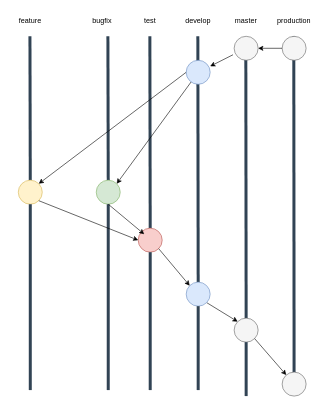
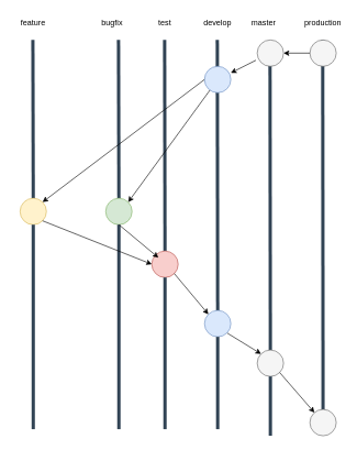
  <mxCell id="0" />
  <mxCell id="1" parent="0" />
  <mxCell id="2" value="" style="endArrow=none;html=1;rounded=0;fillColor=#647687;strokeColor=#314354;strokeWidth=5;" parent="1" edge="1"><mxGeometry width="50" height="50" relative="1" as="geometry"><mxPoint x="490" y="650" as="sourcePoint" /><mxPoint x="489.44" y="60" as="targetPoint" /></mxGeometry></mxCell>
  <mxCell id="3" value="" style="endArrow=none;html=1;rounded=0;fillColor=#647687;strokeColor=#314354;strokeWidth=5;startArrow=none;" parent="1" source="34" edge="1"><mxGeometry width="50" height="50" relative="1" as="geometry"><mxPoint x="410" y="660" as="sourcePoint" /><mxPoint x="409.44" y="70" as="targetPoint" /></mxGeometry></mxCell>
  <mxCell id="4" value="" style="endArrow=none;html=1;rounded=0;fillColor=#647687;strokeColor=#314354;strokeWidth=5;startArrow=none;" parent="1" source="31" edge="1"><mxGeometry width="50" height="50" relative="1" as="geometry"><mxPoint x="330" y="650" as="sourcePoint" /><mxPoint x="329.44" y="60" as="targetPoint" /></mxGeometry></mxCell>
  <mxCell id="5" value="" style="endArrow=none;html=1;rounded=0;fillColor=#647687;strokeColor=#314354;strokeWidth=5;startArrow=none;" parent="1" source="23" edge="1"><mxGeometry width="50" height="50" relative="1" as="geometry"><mxPoint x="250" y="650" as="sourcePoint" /><mxPoint x="249.44" y="60" as="targetPoint" /></mxGeometry></mxCell>
  <mxCell id="6" value="" style="endArrow=none;html=1;rounded=0;fillColor=#647687;strokeColor=#314354;strokeWidth=5;startArrow=none;" parent="1" source="27" edge="1"><mxGeometry width="50" height="50" relative="1" as="geometry"><mxPoint x="180" y="650" as="sourcePoint" /><mxPoint x="179.44" y="60" as="targetPoint" /></mxGeometry></mxCell>
  <mxCell id="7" value="" style="endArrow=none;html=1;rounded=0;fillColor=#647687;strokeColor=#314354;strokeWidth=5;startArrow=none;" parent="1" source="25" edge="1"><mxGeometry width="50" height="50" relative="1" as="geometry"><mxPoint x="50" y="650" as="sourcePoint" /><mxPoint x="49.44" y="60" as="targetPoint" /></mxGeometry></mxCell>
  <mxCell id="8" value="" style="ellipse;whiteSpace=wrap;html=1;aspect=fixed;fillColor=#dae8fc;strokeColor=#6c8ebf;" parent="1" vertex="1"><mxGeometry x="310" y="100" width="40" height="40" as="geometry" /></mxCell>
  <mxCell id="9" value="develop" style="text;html=1;strokeColor=none;fillColor=none;align=center;verticalAlign=middle;whiteSpace=wrap;rounded=0;" parent="1" vertex="1"><mxGeometry x="300" y="20" width="60" height="30" as="geometry" /></mxCell>
  <mxCell id="10" value="test" style="text;html=1;strokeColor=none;fillColor=none;align=center;verticalAlign=middle;whiteSpace=wrap;rounded=0;" parent="1" vertex="1"><mxGeometry x="220" y="20" width="60" height="30" as="geometry" /></mxCell>
  <mxCell id="11" value="bugfix" style="text;html=1;strokeColor=none;fillColor=none;align=center;verticalAlign=middle;whiteSpace=wrap;rounded=0;" parent="1" vertex="1"><mxGeometry x="140" y="20" width="60" height="30" as="geometry" /></mxCell>
  <mxCell id="12" value="feature" style="text;html=1;strokeColor=none;fillColor=none;align=center;verticalAlign=middle;whiteSpace=wrap;rounded=0;" parent="1" vertex="1"><mxGeometry x="20" y="20" width="60" height="30" as="geometry" /></mxCell>
- <mxCell id="13" value="master" style="text;html=1;strokeColor=none;fillColor=none;align=center;verticalAlign=middle;whiteSpace=wrap;rounded=0;" parent="1" vertex="1"><mxGeometry x="380" y="20" width="60" height="30" as="geometry" /></mxCell>
+ <mxCell id="13" value="master" style="text;html=1;strokeColor=none;fillColor=none;align=center;verticalAlign=middle;whiteSpace=wrap;rounded=0;" parent="1" vertex="1"><mxGeometry x="370" y="20" width="60" height="30" as="geometry" /></mxCell>
  <mxCell id="14" value="" style="ellipse;whiteSpace=wrap;html=1;aspect=fixed;fillColor=#f5f5f5;strokeColor=#666666;fontColor=#333333;" parent="1" vertex="1"><mxGeometry x="390" y="60" width="40" height="40" as="geometry" /></mxCell>
  <mxCell id="15" value="" style="endArrow=classic;html=1;rounded=0;entryX=1;entryY=0;entryDx=0;entryDy=0;" parent="1" source="8" target="27" edge="1"><mxGeometry width="50" height="50" relative="1" as="geometry"><mxPoint x="315.858" y="294.142" as="sourcePoint" /><mxPoint x="60" y="500" as="targetPoint" /></mxGeometry></mxCell>
  <mxCell id="16" value="" style="endArrow=classic;html=1;rounded=0;entryX=1;entryY=0;entryDx=0;entryDy=0;exitX=0;exitY=0.5;exitDx=0;exitDy=0;" parent="1" source="8" target="25" edge="1"><mxGeometry width="50" height="50" relative="1" as="geometry"><mxPoint x="310" y="280" as="sourcePoint" /><mxPoint x="80" y="210" as="targetPoint" /></mxGeometry></mxCell>
  <mxCell id="17" value="" style="endArrow=classic;html=1;rounded=0;exitX=-0.047;exitY=0.769;exitDx=0;exitDy=0;exitPerimeter=0;" parent="1" source="14" edge="1"><mxGeometry width="50" height="50" relative="1" as="geometry"><mxPoint x="210" y="230" as="sourcePoint" /><mxPoint x="350" y="110" as="targetPoint" /></mxGeometry></mxCell>
  <mxCell id="18" value="" style="endArrow=classic;html=1;rounded=0;entryX=0;entryY=0;entryDx=0;entryDy=0;exitX=1;exitY=1;exitDx=0;exitDy=0;" parent="1" source="31" target="34" edge="1"><mxGeometry width="50" height="50" relative="1" as="geometry"><mxPoint x="-240" y="360" as="sourcePoint" /><mxPoint x="-190" y="310" as="targetPoint" /></mxGeometry></mxCell>
  <mxCell id="19" value="production" style="text;html=1;strokeColor=none;fillColor=none;align=center;verticalAlign=middle;whiteSpace=wrap;rounded=0;" parent="1" vertex="1"><mxGeometry x="460" y="20" width="60" height="30" as="geometry" /></mxCell>
  <mxCell id="20" value="" style="ellipse;whiteSpace=wrap;html=1;aspect=fixed;fillColor=#f5f5f5;strokeColor=#666666;fontColor=#333333;" parent="1" vertex="1"><mxGeometry x="470" y="60" width="40" height="40" as="geometry" /></mxCell>
  <mxCell id="21" value="" style="endArrow=classic;html=1;rounded=0;entryX=1;entryY=0.5;entryDx=0;entryDy=0;exitX=0;exitY=0.5;exitDx=0;exitDy=0;" parent="1" source="20" target="14" edge="1"><mxGeometry width="50" height="50" relative="1" as="geometry"><mxPoint x="210" y="400" as="sourcePoint" /><mxPoint x="260" y="350" as="targetPoint" /></mxGeometry></mxCell>
  <mxCell id="22" value="" style="ellipse;whiteSpace=wrap;html=1;aspect=fixed;fillColor=#f5f5f5;strokeColor=#666666;fontColor=#333333;" parent="1" vertex="1"><mxGeometry x="470" y="620" width="40" height="40" as="geometry" /></mxCell>
  <mxCell id="23" value="" style="ellipse;whiteSpace=wrap;html=1;aspect=fixed;fillColor=#f8cecc;strokeColor=#b85450;" parent="1" vertex="1"><mxGeometry x="230" y="380" width="40" height="40" as="geometry" /></mxCell>
  <mxCell id="24" value="" style="endArrow=none;html=1;rounded=0;fillColor=#647687;strokeColor=#314354;strokeWidth=5;" parent="1" target="23" edge="1"><mxGeometry width="50" height="50" relative="1" as="geometry"><mxPoint x="250" y="650" as="sourcePoint" /><mxPoint x="249.44" y="60" as="targetPoint" /></mxGeometry></mxCell>
  <mxCell id="25" value="" style="ellipse;whiteSpace=wrap;html=1;aspect=fixed;fillColor=#fff2cc;strokeColor=#d6b656;" parent="1" vertex="1"><mxGeometry x="30" y="300" width="40" height="40" as="geometry" /></mxCell>
  <mxCell id="26" value="" style="endArrow=none;html=1;rounded=0;fillColor=#647687;strokeColor=#314354;strokeWidth=5;" parent="1" target="25" edge="1"><mxGeometry width="50" height="50" relative="1" as="geometry"><mxPoint x="50" y="650" as="sourcePoint" /><mxPoint x="49.44" y="60" as="targetPoint" /></mxGeometry></mxCell>
  <mxCell id="27" value="" style="ellipse;whiteSpace=wrap;html=1;aspect=fixed;fillColor=#d5e8d4;strokeColor=#82b366;" parent="1" vertex="1"><mxGeometry x="160" y="300" width="40" height="40" as="geometry" /></mxCell>
  <mxCell id="28" value="" style="endArrow=none;html=1;rounded=0;fillColor=#647687;strokeColor=#314354;strokeWidth=5;" parent="1" target="27" edge="1"><mxGeometry width="50" height="50" relative="1" as="geometry"><mxPoint x="180" y="650" as="sourcePoint" /><mxPoint x="179.44" y="60" as="targetPoint" /></mxGeometry></mxCell>
  <mxCell id="29" value="" style="endArrow=classic;html=1;rounded=0;exitX=0.5;exitY=1;exitDx=0;exitDy=0;" parent="1" source="27" edge="1"><mxGeometry width="50" height="50" relative="1" as="geometry"><mxPoint x="100" y="380" as="sourcePoint" /><mxPoint x="240" y="390" as="targetPoint" /></mxGeometry></mxCell>
  <mxCell id="30" value="" style="endArrow=classic;html=1;rounded=0;entryX=0;entryY=0.5;entryDx=0;entryDy=0;exitX=1;exitY=1;exitDx=0;exitDy=0;" parent="1" source="25" target="23" edge="1"><mxGeometry width="50" height="50" relative="1" as="geometry"><mxPoint x="100" y="380" as="sourcePoint" /><mxPoint x="150" y="330" as="targetPoint" /></mxGeometry></mxCell>
  <mxCell id="31" value="" style="ellipse;whiteSpace=wrap;html=1;aspect=fixed;fillColor=#dae8fc;strokeColor=#6c8ebf;" parent="1" vertex="1"><mxGeometry x="310" y="470" width="40" height="40" as="geometry" /></mxCell>
  <mxCell id="32" value="" style="endArrow=none;html=1;rounded=0;fillColor=#647687;strokeColor=#314354;strokeWidth=5;" parent="1" target="31" edge="1"><mxGeometry width="50" height="50" relative="1" as="geometry"><mxPoint x="330" y="650" as="sourcePoint" /><mxPoint x="329.44" y="60" as="targetPoint" /></mxGeometry></mxCell>
  <mxCell id="33" value="" style="endArrow=classic;html=1;rounded=0;entryX=0;entryY=0;entryDx=0;entryDy=0;exitX=1;exitY=1;exitDx=0;exitDy=0;" parent="1" source="23" target="31" edge="1"><mxGeometry width="50" height="50" relative="1" as="geometry"><mxPoint x="-90" y="500" as="sourcePoint" /><mxPoint x="-40" y="450" as="targetPoint" /></mxGeometry></mxCell>
  <mxCell id="34" value="" style="ellipse;whiteSpace=wrap;html=1;aspect=fixed;fillColor=#f5f5f5;strokeColor=#666666;fontColor=#333333;" parent="1" vertex="1"><mxGeometry x="390" y="530" width="40" height="40" as="geometry" /></mxCell>
  <mxCell id="35" value="" style="endArrow=none;html=1;rounded=0;fillColor=#647687;strokeColor=#314354;strokeWidth=5;" parent="1" target="34" edge="1"><mxGeometry width="50" height="50" relative="1" as="geometry"><mxPoint x="410" y="660" as="sourcePoint" /><mxPoint x="409.44" y="70" as="targetPoint" /></mxGeometry></mxCell>
  <mxCell id="36" value="" style="endArrow=classic;html=1;rounded=0;exitX=1;exitY=1;exitDx=0;exitDy=0;" parent="1" source="34" target="22" edge="1"><mxGeometry width="50" height="50" relative="1" as="geometry"><mxPoint x="-190" y="550" as="sourcePoint" /><mxPoint x="-140" y="500" as="targetPoint" /></mxGeometry></mxCell>
